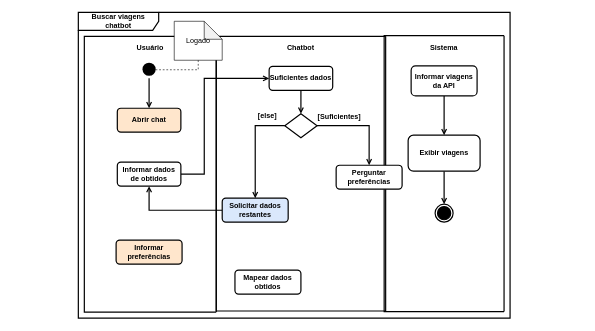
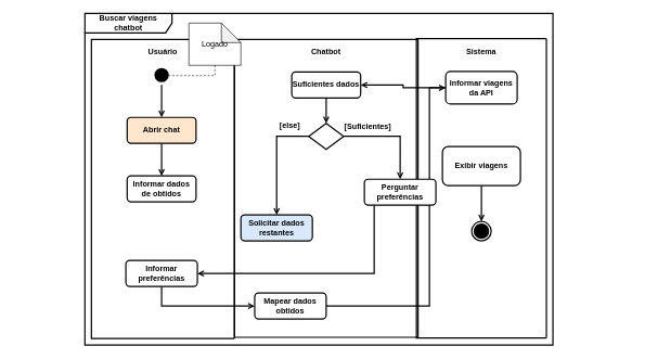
  <mxCell id="0" />
  <mxCell id="1" parent="0" />
  <mxCell id="2" value="" style="swimlane;startSize=0;rotation=90;strokeWidth=2;fontStyle=1;container=0;" vertex="1" parent="1"><mxGeometry x="272.2" y="147.81" width="458.12" height="282.5" as="geometry" /></mxCell>
  <mxCell id="3" value="" style="rhombus;whiteSpace=wrap;html=1;strokeWidth=2;fontStyle=1;container=0;" vertex="1" parent="2"><mxGeometry x="202.1" y="41.28" width="53.8" height="39.94" as="geometry" /></mxCell>
  <mxCell id="4" value="[Suficientes]" style="text;html=1;align=center;verticalAlign=middle;resizable=0;points=[];autosize=1;strokeWidth=2;fontStyle=1;container=0;" vertex="1" parent="2"><mxGeometry x="247.8" y="32.19" width="90" height="30" as="geometry" /></mxCell>
  <mxCell id="5" value="[else]" style="text;html=1;align=center;verticalAlign=middle;resizable=0;points=[];autosize=1;strokeWidth=2;fontStyle=1;container=0;" vertex="1" parent="2"><mxGeometry x="147.8" y="30.19" width="50" height="30" as="geometry" /></mxCell>
  <mxCell id="6" value="" style="endArrow=none;dashed=1;html=1;dashPattern=1 3;strokeWidth=2;rounded=0;fontStyle=1" edge="1" parent="1"><mxGeometry width="50" height="50" relative="1" as="geometry"><mxPoint x="684" y="180" as="sourcePoint" /><mxPoint x="684" y="180" as="targetPoint" /></mxGeometry></mxCell>
  <mxCell id="7" value="Buscar viagens chatbot" style="shape=umlFrame;whiteSpace=wrap;html=1;pointerEvents=0;width=134;height=30;strokeWidth=2;fontStyle=1" vertex="1" parent="1"><mxGeometry x="130" y="20" width="720" height="510" as="geometry" /></mxCell>
  <mxCell id="8" value="" style="swimlane;startSize=0;rotation=90;strokeWidth=2;fontStyle=1;container=0;" vertex="1" parent="1"><mxGeometry x="20" y="180" width="460" height="220" as="geometry" /></mxCell>
  <mxCell id="9" value="Logado" style="shape=note;whiteSpace=wrap;html=1;backgroundOutline=1;darkOpacity=0.05;" vertex="1" parent="8"><mxGeometry x="269.95" y="-145" width="80" height="65" as="geometry" /></mxCell>
- <mxCell id="10" style="edgeStyle=orthogonalEdgeStyle;rounded=0;orthogonalLoop=1;jettySize=auto;html=1;entryX=0;entryY=0.5;entryDx=0;entryDy=0;endArrow=open;endFill=0;strokeWidth=2;fontStyle=1" edge="1" parent="1" source="21" target="25"><mxGeometry relative="1" as="geometry"><Array as="points"><mxPoint x="340" y="290" /><mxPoint x="340" y="130" /></Array></mxGeometry></mxCell>
- <mxCell id="11" style="edgeStyle=orthogonalEdgeStyle;rounded=0;orthogonalLoop=1;jettySize=auto;html=1;entryX=0.5;entryY=1;entryDx=0;entryDy=0;endArrow=open;endFill=0;strokeWidth=2;fontStyle=1" edge="1" parent="1" source="28" target="21"><mxGeometry relative="1" as="geometry" /></mxCell>
+ <mxCell id="12" style="edgeStyle=orthogonalEdgeStyle;rounded=0;orthogonalLoop=1;jettySize=auto;html=1;entryX=1;entryY=0.5;entryDx=0;entryDy=0;endArrow=open;endFill=0;strokeWidth=2;fontStyle=1" edge="1" parent="1" source="29" target="22"><mxGeometry relative="1" as="geometry"><Array as="points"><mxPoint x="575" y="420" /></Array></mxGeometry></mxCell>
+ <mxCell id="13" style="edgeStyle=orthogonalEdgeStyle;rounded=0;orthogonalLoop=1;jettySize=auto;html=1;entryX=0;entryY=0.5;entryDx=0;entryDy=0;endArrow=open;endFill=0;strokeWidth=2;fontStyle=1" edge="1" parent="1" source="22" target="30"><mxGeometry relative="1" as="geometry"><Array as="points"><mxPoint x="248" y="470" /></Array></mxGeometry></mxCell>
  <mxCell id="14" value="" style="swimlane;startSize=0;rotation=90;strokeWidth=2;fontStyle=1;container=0;" vertex="1" parent="1"><mxGeometry x="510" y="189.09" width="460" height="199.94" as="geometry" /></mxCell>
+ <mxCell id="15" style="edgeStyle=orthogonalEdgeStyle;rounded=0;orthogonalLoop=1;jettySize=auto;html=1;entryX=0;entryY=0.5;entryDx=0;entryDy=0;strokeWidth=2;fontStyle=1;endArrow=open;endFill=0;" edge="1" parent="1" source="30" target="33"><mxGeometry relative="1" as="geometry"><Array as="points"><mxPoint x="660" y="470" /><mxPoint x="660" y="134" /></Array></mxGeometry></mxCell>
  <mxCell id="16" value="Usuário" style="text;html=1;align=center;verticalAlign=middle;whiteSpace=wrap;rounded=0;rotation=360;strokeWidth=2;fontStyle=1;container=0;" vertex="1" parent="1"><mxGeometry x="220" y="65" width="60" height="30" as="geometry" /></mxCell>
  <mxCell id="17" style="edgeStyle=orthogonalEdgeStyle;rounded=0;orthogonalLoop=1;jettySize=auto;html=1;entryX=0.5;entryY=0;entryDx=0;entryDy=0;exitX=0.5;exitY=1;exitDx=0;exitDy=0;endArrow=open;endFill=0;strokeWidth=2;fontStyle=1" edge="1" parent="1" source="20" target="19"><mxGeometry relative="1" as="geometry"><mxPoint x="248" y="130" as="sourcePoint" /></mxGeometry></mxCell>
+ <mxCell id="18" style="edgeStyle=orthogonalEdgeStyle;rounded=0;orthogonalLoop=1;jettySize=auto;html=1;entryX=0.5;entryY=0;entryDx=0;entryDy=0;endArrow=open;endFill=0;strokeWidth=2;fontStyle=1" edge="1" parent="1" source="19" target="21"><mxGeometry relative="1" as="geometry" /></mxCell>
  <mxCell id="19" value="Abrir chat" style="rounded=1;whiteSpace=wrap;html=1;rotation=0;strokeWidth=2;fontStyle=1;container=0;fillColor=#ffe6cc;" vertex="1" parent="1"><mxGeometry x="195" y="180" width="106" height="40" as="geometry" /></mxCell>
  <mxCell id="20" value="" style="ellipse;html=1;shape=startState;fillColor=light-dark(#000000,#000000);strokeColor=none;strokeWidth=2;fontStyle=1;container=0;" vertex="1" parent="1"><mxGeometry x="233" y="100" width="30" height="30" as="geometry" /></mxCell>
  <mxCell id="21" value="Informar dados de obtidos" style="rounded=1;whiteSpace=wrap;html=1;strokeWidth=2;fontStyle=1;container=0;" vertex="1" parent="1"><mxGeometry x="195" y="270" width="106" height="40" as="geometry" /></mxCell>
- <mxCell id="22" value="Informar preferências" style="rounded=1;whiteSpace=wrap;html=1;strokeWidth=2;fontStyle=1;container=0;fillColor=#ffe6cc;" vertex="1" parent="1"><mxGeometry x="193" y="400" width="110" height="40" as="geometry" /></mxCell>
+ <mxCell id="22" value="Informar preferências" style="rounded=1;whiteSpace=wrap;html=1;strokeWidth=2;fontStyle=1;container=0;" vertex="1" parent="1"><mxGeometry x="193" y="400" width="110" height="40" as="geometry" /></mxCell>
  <mxCell id="23" value="Chatbot" style="text;html=1;align=center;verticalAlign=middle;whiteSpace=wrap;rounded=0;rotation=360;strokeWidth=2;fontStyle=1;container=0;" vertex="1" parent="1"><mxGeometry x="471.2" y="64.81" width="60" height="30" as="geometry" /></mxCell>
  <mxCell id="24" style="edgeStyle=orthogonalEdgeStyle;rounded=0;orthogonalLoop=1;jettySize=auto;html=1;entryX=0.5;entryY=0;entryDx=0;entryDy=0;endArrow=open;endFill=0;strokeWidth=2;fontStyle=1" edge="1" parent="1" source="25" target="3"><mxGeometry relative="1" as="geometry" /></mxCell>
  <mxCell id="25" value="Suficientes dados" style="rounded=1;whiteSpace=wrap;html=1;strokeWidth=2;fontStyle=1;container=0;" vertex="1" parent="1"><mxGeometry x="448.2" y="110.31" width="106" height="40" as="geometry" /></mxCell>
  <mxCell id="26" style="edgeStyle=orthogonalEdgeStyle;rounded=0;orthogonalLoop=1;jettySize=auto;html=1;exitX=0;exitY=0.5;exitDx=0;exitDy=0;endArrow=open;endFill=0;strokeWidth=2;fontStyle=1" edge="1" parent="1" source="3" target="28"><mxGeometry relative="1" as="geometry" /></mxCell>
  <mxCell id="27" style="edgeStyle=orthogonalEdgeStyle;rounded=0;orthogonalLoop=1;jettySize=auto;html=1;entryX=0.5;entryY=0;entryDx=0;entryDy=0;exitX=1;exitY=0.5;exitDx=0;exitDy=0;endArrow=open;endFill=0;strokeWidth=2;fontStyle=1" edge="1" parent="1" source="3" target="29"><mxGeometry relative="1" as="geometry" /></mxCell>
  <mxCell id="28" value="Solicitar dados restantes" style="rounded=1;whiteSpace=wrap;html=1;strokeWidth=2;fontStyle=1;container=0;fillColor=#dae8fc;" vertex="1" parent="1"><mxGeometry x="369.95" y="330.06" width="110" height="40" as="geometry" /></mxCell>
  <mxCell id="29" value="Perguntar preferências" style="rounded=1;whiteSpace=wrap;html=1;strokeWidth=2;fontStyle=1;container=0;" vertex="1" parent="1"><mxGeometry x="559.95" y="275.06" width="110" height="40" as="geometry" /></mxCell>
  <mxCell id="30" value="Mapear dados obtidos" style="rounded=1;whiteSpace=wrap;html=1;strokeWidth=2;fontStyle=1;container=0;" vertex="1" parent="1"><mxGeometry x="391.2" y="450.06" width="110" height="40" as="geometry" /></mxCell>
  <mxCell id="31" value="Sistema" style="text;html=1;align=center;verticalAlign=middle;whiteSpace=wrap;rounded=0;rotation=360;strokeWidth=2;fontStyle=1;container=0;" vertex="1" parent="1"><mxGeometry x="710" y="65" width="60" height="30" as="geometry" /></mxCell>
- <mxCell id="32" style="edgeStyle=orthogonalEdgeStyle;rounded=0;orthogonalLoop=1;jettySize=auto;html=1;entryX=0.5;entryY=0;entryDx=0;entryDy=0;strokeWidth=2;fontStyle=1;endArrow=open;endFill=0;" edge="1" parent="1" source="33" target="35"><mxGeometry relative="1" as="geometry" /></mxCell>
+ <mxCell id="32" style="edgeStyle=orthogonalEdgeStyle;rounded=0;orthogonalLoop=1;jettySize=auto;html=1;strokeWidth=2;fontStyle=1;endArrow=open;endFill=0;" edge="1" parent="1" source="33" target="25"><mxGeometry relative="1" as="geometry" /></mxCell>
  <mxCell id="33" value="Informar viagens da API" style="rounded=1;whiteSpace=wrap;html=1;strokeWidth=2;fontStyle=1;container=0;" vertex="1" parent="1"><mxGeometry x="685" y="109.5" width="110" height="50" as="geometry" /></mxCell>
  <mxCell id="34" style="edgeStyle=orthogonalEdgeStyle;rounded=0;orthogonalLoop=1;jettySize=auto;html=1;entryX=0.5;entryY=0;entryDx=0;entryDy=0;strokeWidth=2;fontStyle=1;endArrow=open;endFill=0;" edge="1" parent="1" source="35" target="36"><mxGeometry relative="1" as="geometry" /></mxCell>
  <mxCell id="35" value="Exibir viagens" style="whiteSpace=wrap;html=1;rounded=1;strokeWidth=2;fontStyle=1;container=0;" vertex="1" parent="1"><mxGeometry x="680" y="225" width="120" height="60" as="geometry" /></mxCell>
  <mxCell id="36" value="" style="ellipse;html=1;shape=endState;fillColor=light-dark(#000000,#000000);strokeColor=default;strokeWidth=2;fontStyle=1;container=0;" vertex="1" parent="1"><mxGeometry x="725" y="340" width="30" height="30" as="geometry" /></mxCell>
  <mxCell id="37" style="edgeStyle=orthogonalEdgeStyle;rounded=0;orthogonalLoop=1;jettySize=auto;html=1;exitX=0.5;exitY=1;exitDx=0;exitDy=0;exitPerimeter=0;entryX=0.824;entryY=0.528;entryDx=0;entryDy=0;entryPerimeter=0;endArrow=none;startFill=0;dashed=1;" edge="1" parent="1" source="9" target="20"><mxGeometry relative="1" as="geometry"><Array as="points"><mxPoint x="330" y="116" /></Array></mxGeometry></mxCell>
